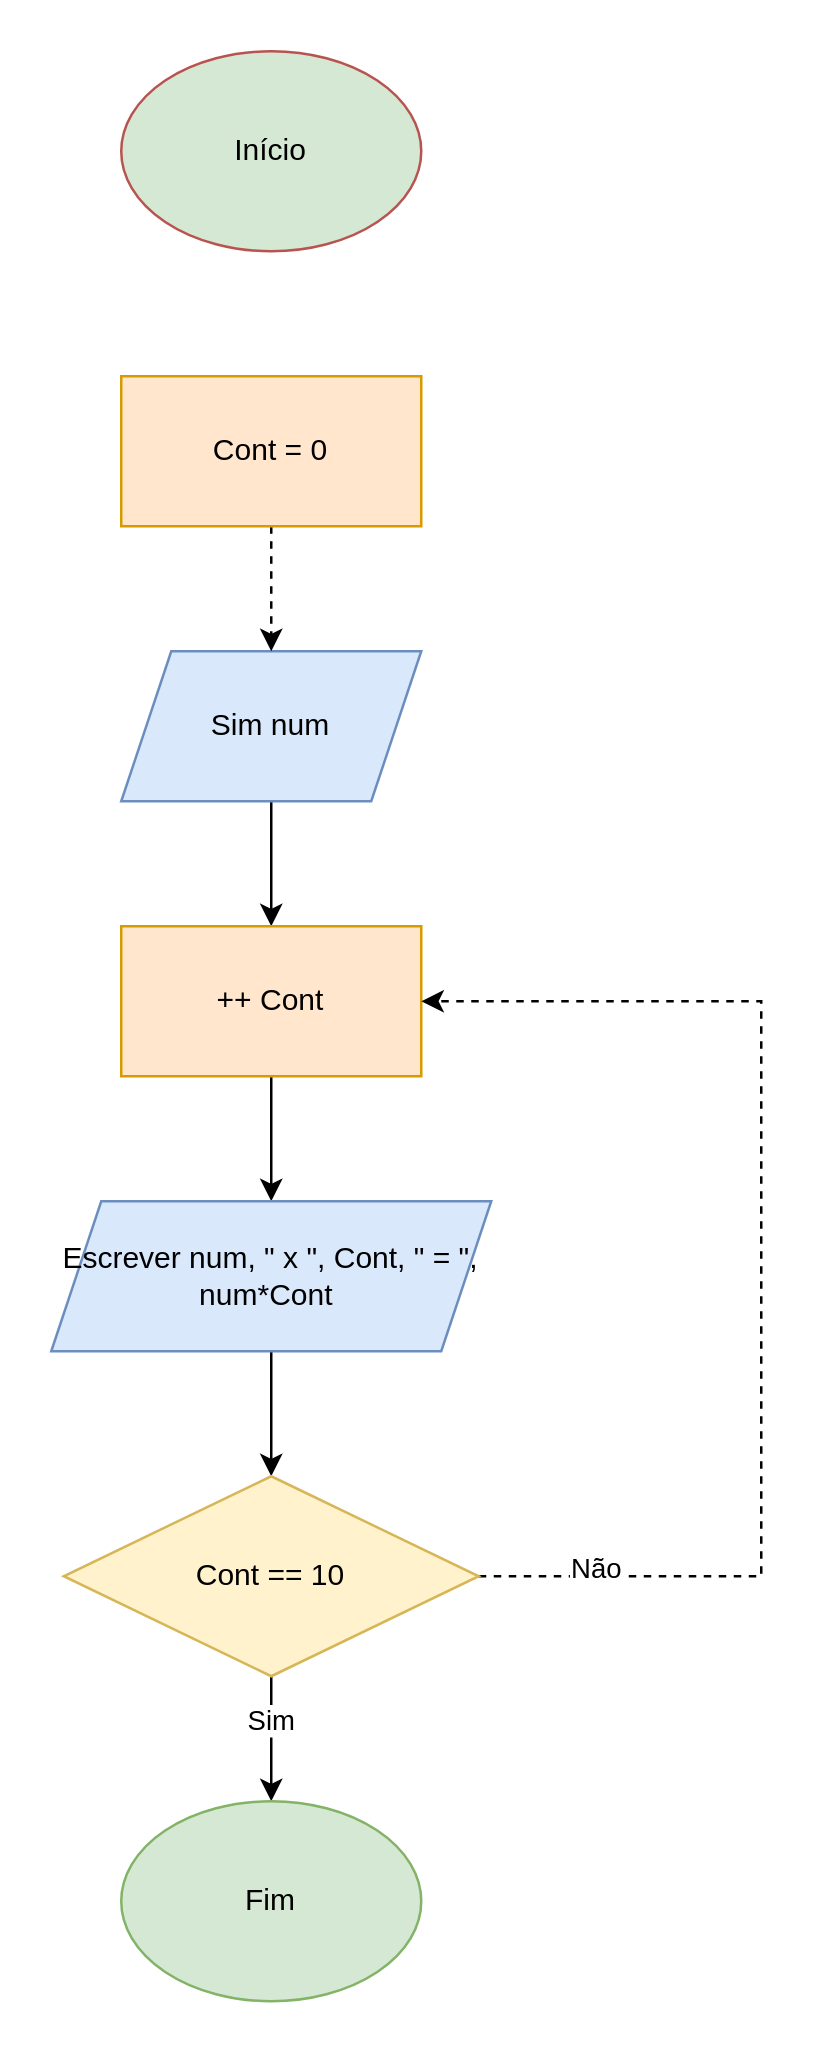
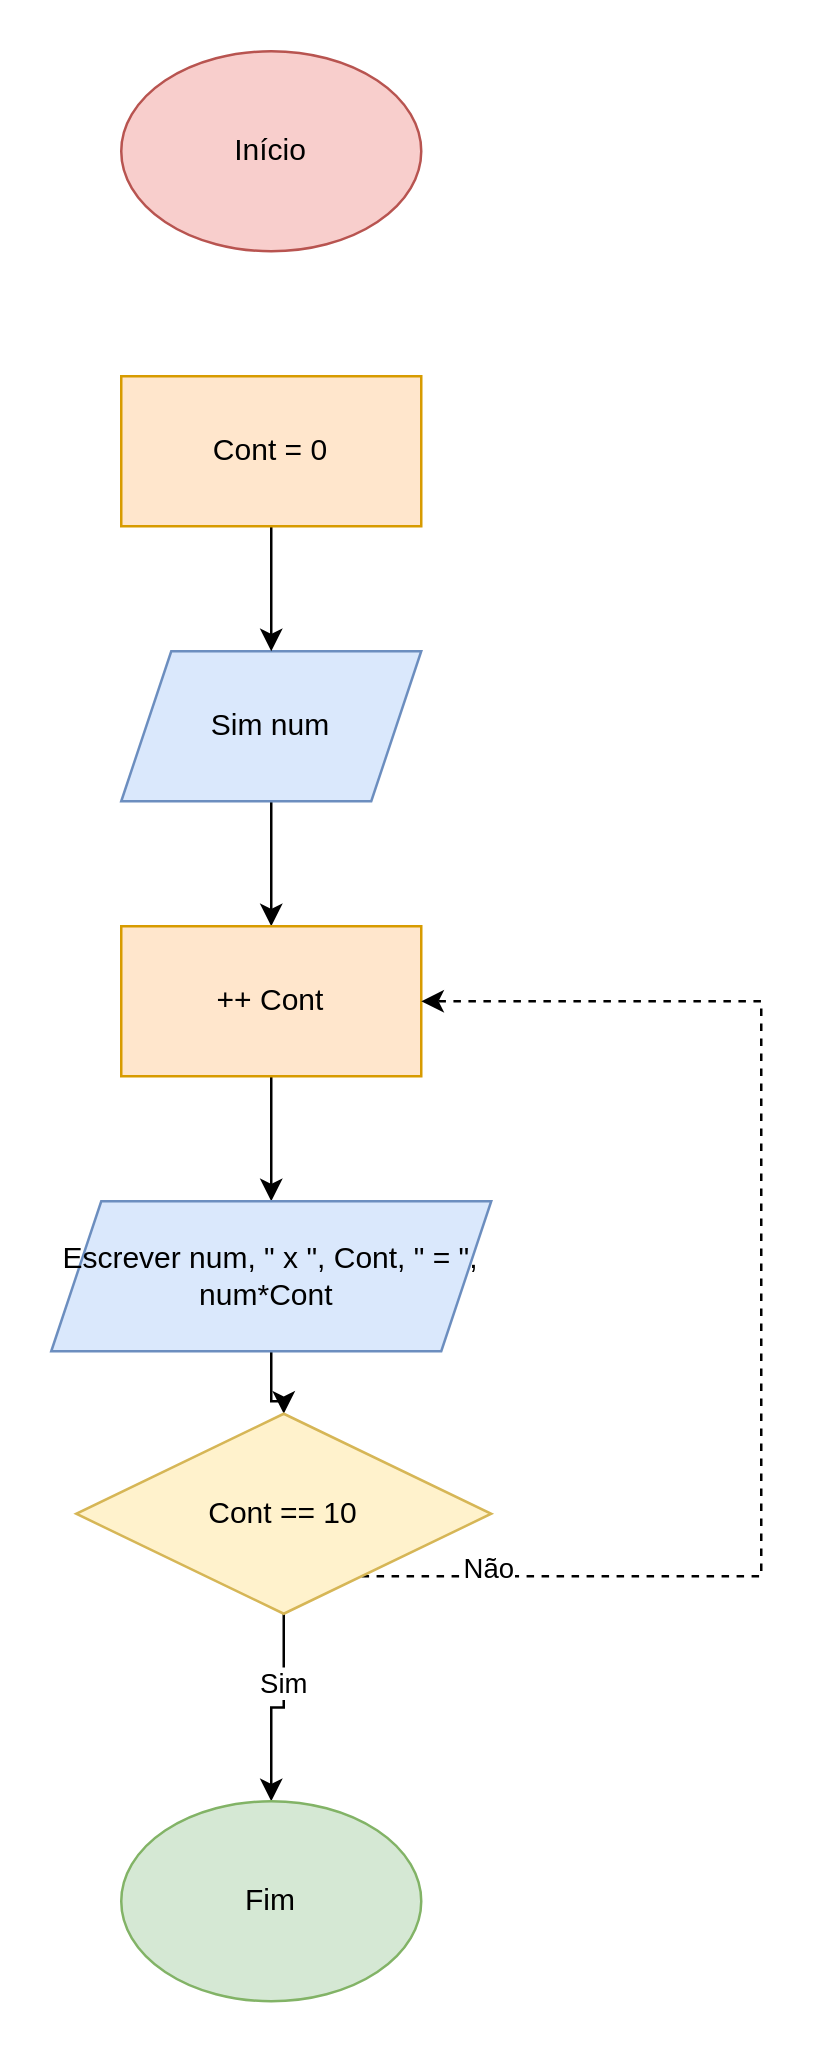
  <mxCell id="0" />
  <mxCell id="1" parent="0" />
- <mxCell id="2" value="Início" style="ellipse;whiteSpace=wrap;html=1;fillColor=#d5e8d4;strokeColor=#b85450;" parent="1" vertex="1"><mxGeometry x="48" y="20" width="120" height="80" as="geometry" /></mxCell>
+ <mxCell id="2" value="Início" style="ellipse;whiteSpace=wrap;html=1;fillColor=#f8cecc;strokeColor=#b85450;" parent="1" vertex="1"><mxGeometry x="48" y="20" width="120" height="80" as="geometry" /></mxCell>
  <mxCell id="3" value="" style="edgeStyle=orthogonalEdgeStyle;rounded=0;orthogonalLoop=1;jettySize=auto;html=1;" edge="1" parent="1" source="4" target="8"><mxGeometry relative="1" as="geometry" /></mxCell>
  <mxCell id="4" value="Sim num" style="shape=parallelogram;perimeter=parallelogramPerimeter;whiteSpace=wrap;html=1;fixedSize=1;fillColor=#dae8fc;strokeColor=#6c8ebf;" vertex="1" parent="1"><mxGeometry x="48" y="260" width="120" height="60" as="geometry" /></mxCell>
- <mxCell id="5" value="" style="edgeStyle=orthogonalEdgeStyle;rounded=0;orthogonalLoop=1;jettySize=auto;html=1;dashed=1;" edge="1" parent="1" source="6" target="4"><mxGeometry relative="1" as="geometry" /></mxCell>
+ <mxCell id="5" value="" style="edgeStyle=orthogonalEdgeStyle;rounded=0;orthogonalLoop=1;jettySize=auto;html=1;" edge="1" parent="1" source="6" target="4"><mxGeometry relative="1" as="geometry" /></mxCell>
  <mxCell id="6" value="Cont = 0" style="rounded=0;whiteSpace=wrap;html=1;fillColor=#ffe6cc;strokeColor=#d79b00;" vertex="1" parent="1"><mxGeometry x="48" y="150" width="120" height="60" as="geometry" /></mxCell>
  <mxCell id="7" value="" style="edgeStyle=orthogonalEdgeStyle;rounded=0;orthogonalLoop=1;jettySize=auto;html=1;" edge="1" parent="1" source="8" target="10"><mxGeometry relative="1" as="geometry" /></mxCell>
  <mxCell id="8" value="++ Cont" style="rounded=0;whiteSpace=wrap;html=1;fillColor=#ffe6cc;strokeColor=#d79b00;" vertex="1" parent="1"><mxGeometry x="48" y="370" width="120" height="60" as="geometry" /></mxCell>
  <mxCell id="9" value="" style="edgeStyle=orthogonalEdgeStyle;rounded=0;orthogonalLoop=1;jettySize=auto;html=1;" edge="1" parent="1" source="10" target="15"><mxGeometry relative="1" as="geometry" /></mxCell>
  <mxCell id="10" value="Escrever num, &quot; x &quot;, Cont, &quot; = &quot;, num*Cont&amp;nbsp;" style="shape=parallelogram;perimeter=parallelogramPerimeter;whiteSpace=wrap;html=1;fixedSize=1;fillColor=#dae8fc;strokeColor=#6c8ebf;" vertex="1" parent="1"><mxGeometry x="20" y="480" width="176" height="60" as="geometry" /></mxCell>
  <mxCell id="11" value="" style="edgeStyle=orthogonalEdgeStyle;rounded=0;orthogonalLoop=1;jettySize=auto;html=1;" edge="1" parent="1" source="15" target="16"><mxGeometry relative="1" as="geometry" /></mxCell>
  <mxCell id="12" value="Sim" style="edgeLabel;html=1;align=center;verticalAlign=middle;resizable=0;points=[];" vertex="1" connectable="0" parent="11"><mxGeometry x="-0.32" y="-1" relative="1" as="geometry"><mxPoint as="offset" /></mxGeometry></mxCell>
  <mxCell id="13" style="edgeStyle=orthogonalEdgeStyle;rounded=0;orthogonalLoop=1;jettySize=auto;html=1;dashed=1;" edge="1" parent="1" source="15" target="8"><mxGeometry relative="1" as="geometry"><Array as="points"><mxPoint x="304" y="630" /><mxPoint x="304" y="400" /></Array></mxGeometry></mxCell>
  <mxCell id="14" value="Não" style="edgeLabel;html=1;align=center;verticalAlign=middle;resizable=0;points=[];" vertex="1" connectable="0" parent="13"><mxGeometry x="-0.808" y="4" relative="1" as="geometry"><mxPoint as="offset" /></mxGeometry></mxCell>
- <mxCell id="15" value="Cont == 10" style="rhombus;whiteSpace=wrap;html=1;fillColor=#fff2cc;strokeColor=#d6b656;" vertex="1" parent="1"><mxGeometry x="25" y="590" width="166" height="80" as="geometry" /></mxCell>
+ <mxCell id="15" value="Cont == 10" style="rhombus;whiteSpace=wrap;html=1;fillColor=#fff2cc;strokeColor=#d6b656;" vertex="1" parent="1"><mxGeometry x="30" y="565" width="166" height="80" as="geometry" /></mxCell>
  <mxCell id="16" value="Fim" style="ellipse;whiteSpace=wrap;html=1;fillColor=#d5e8d4;strokeColor=#82b366;" vertex="1" parent="1"><mxGeometry x="48" y="720" width="120" height="80" as="geometry" /></mxCell>
